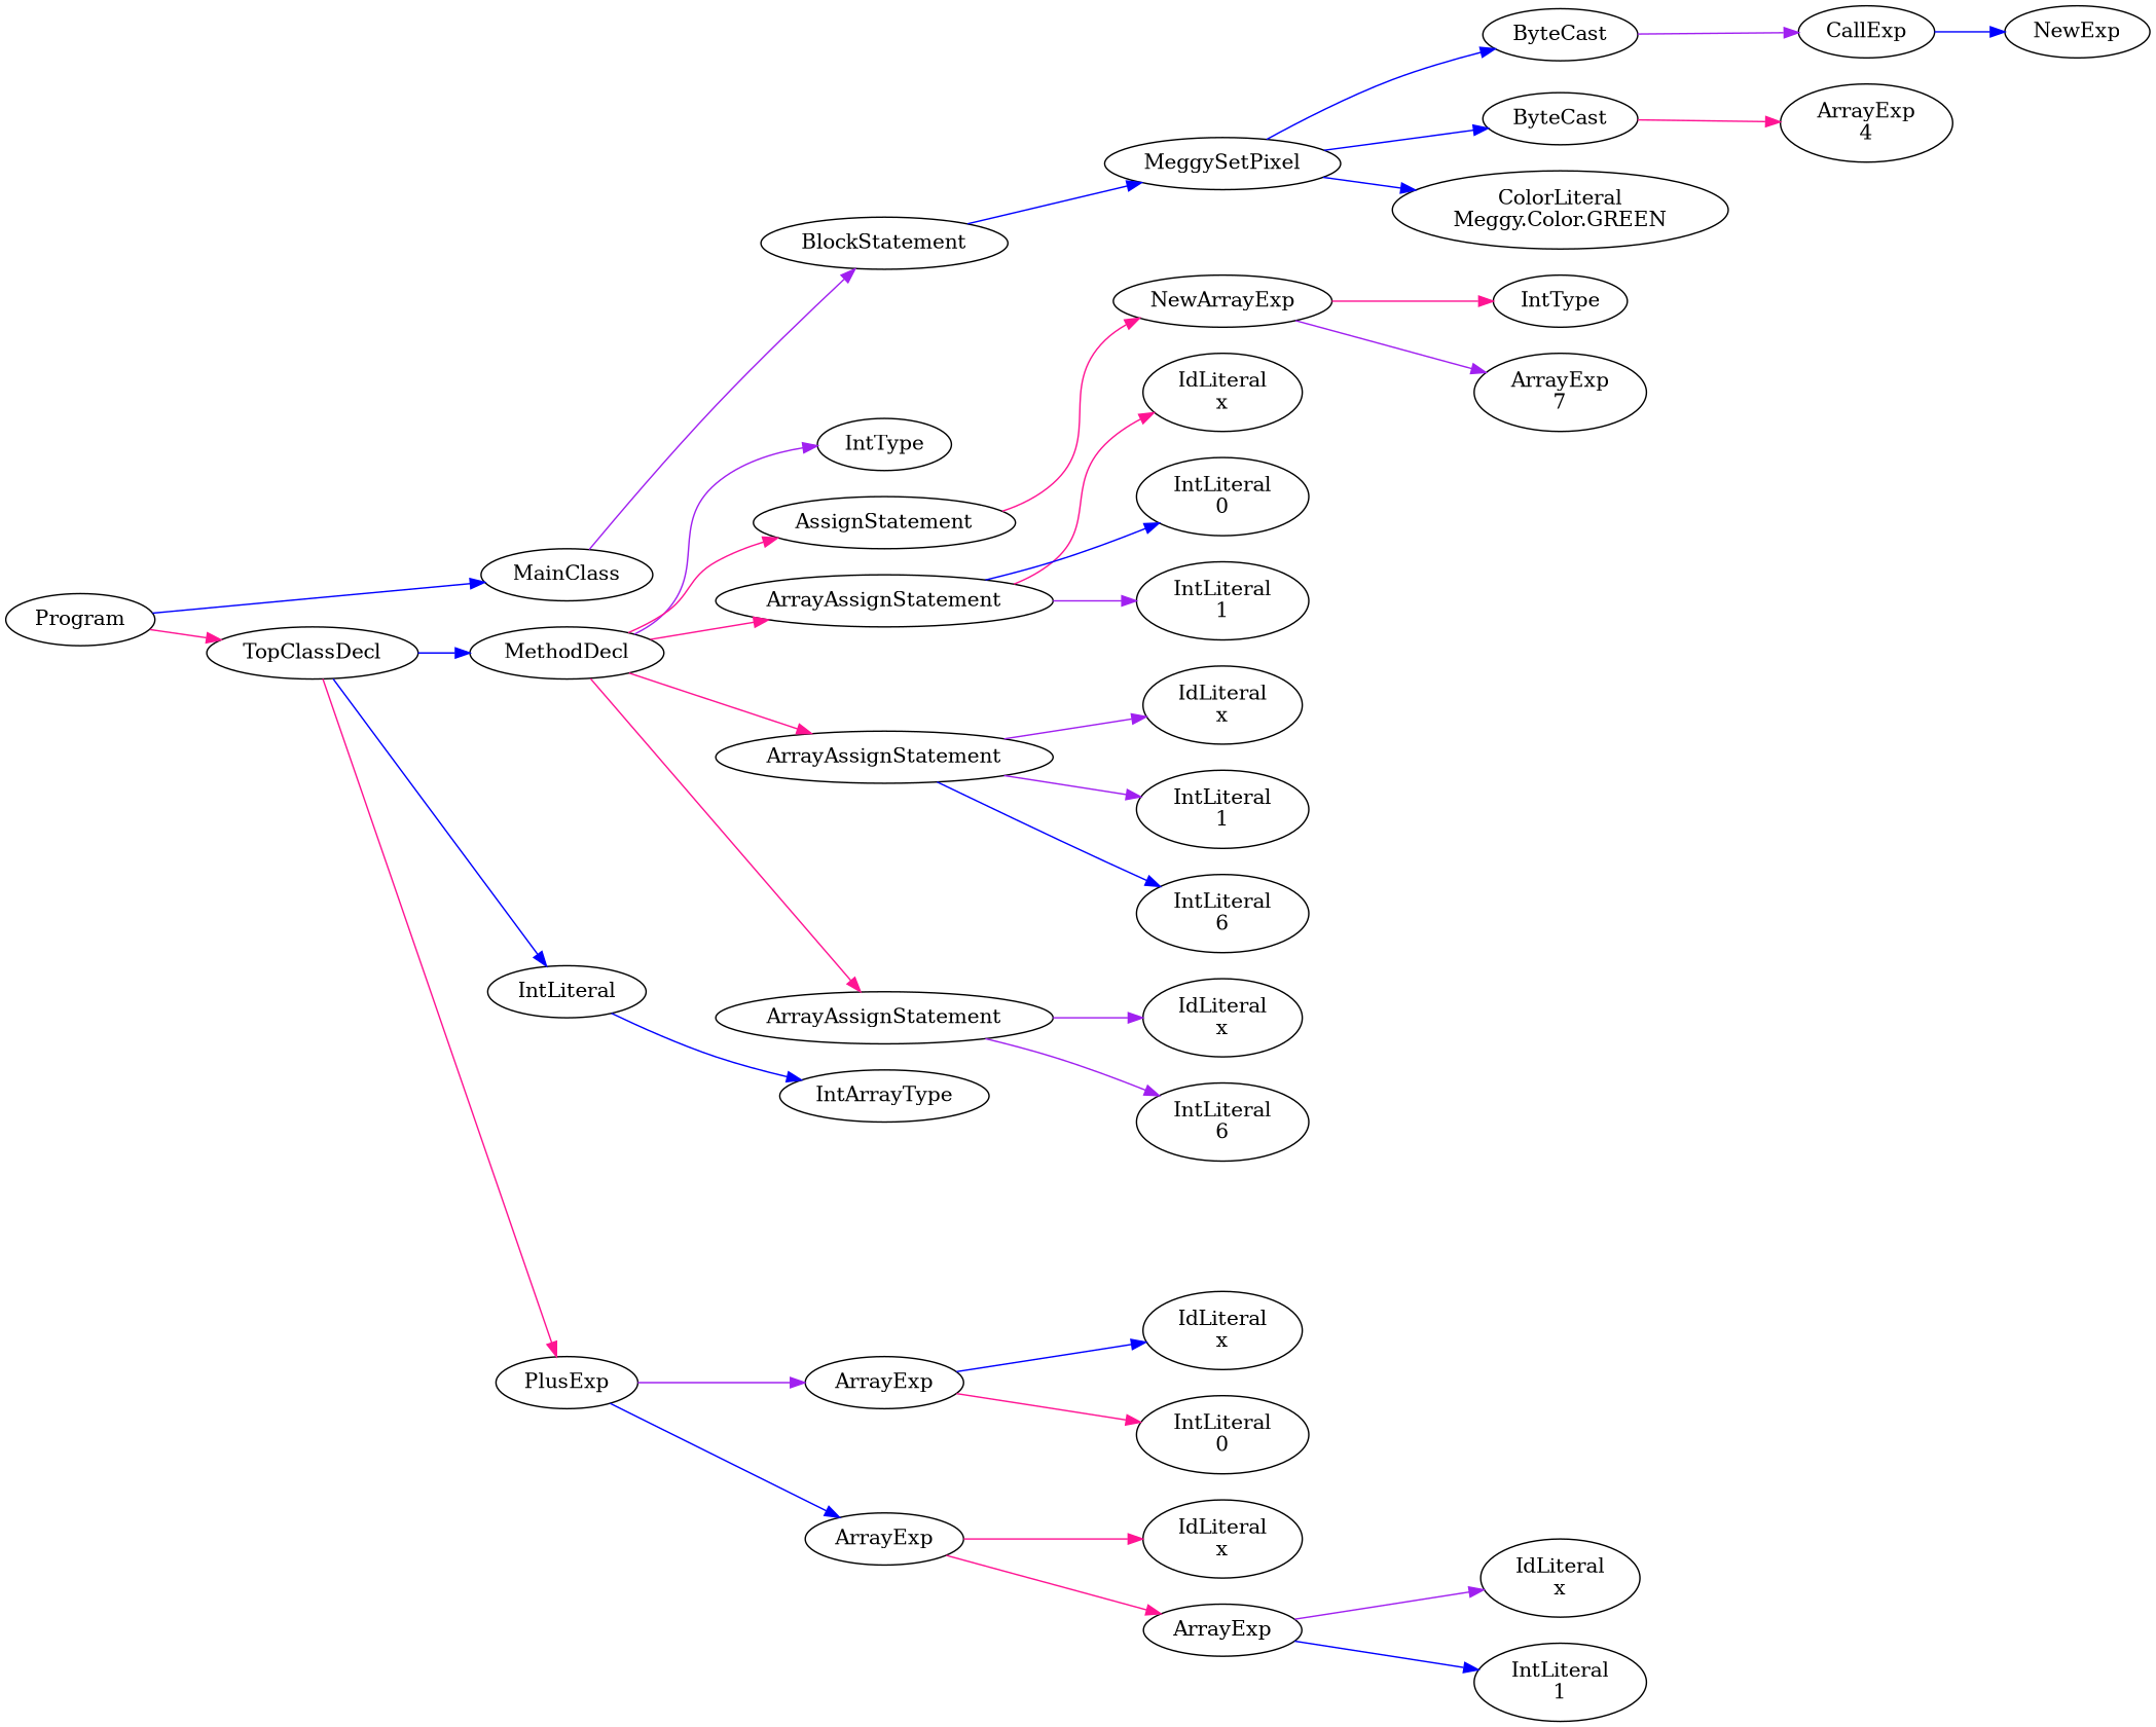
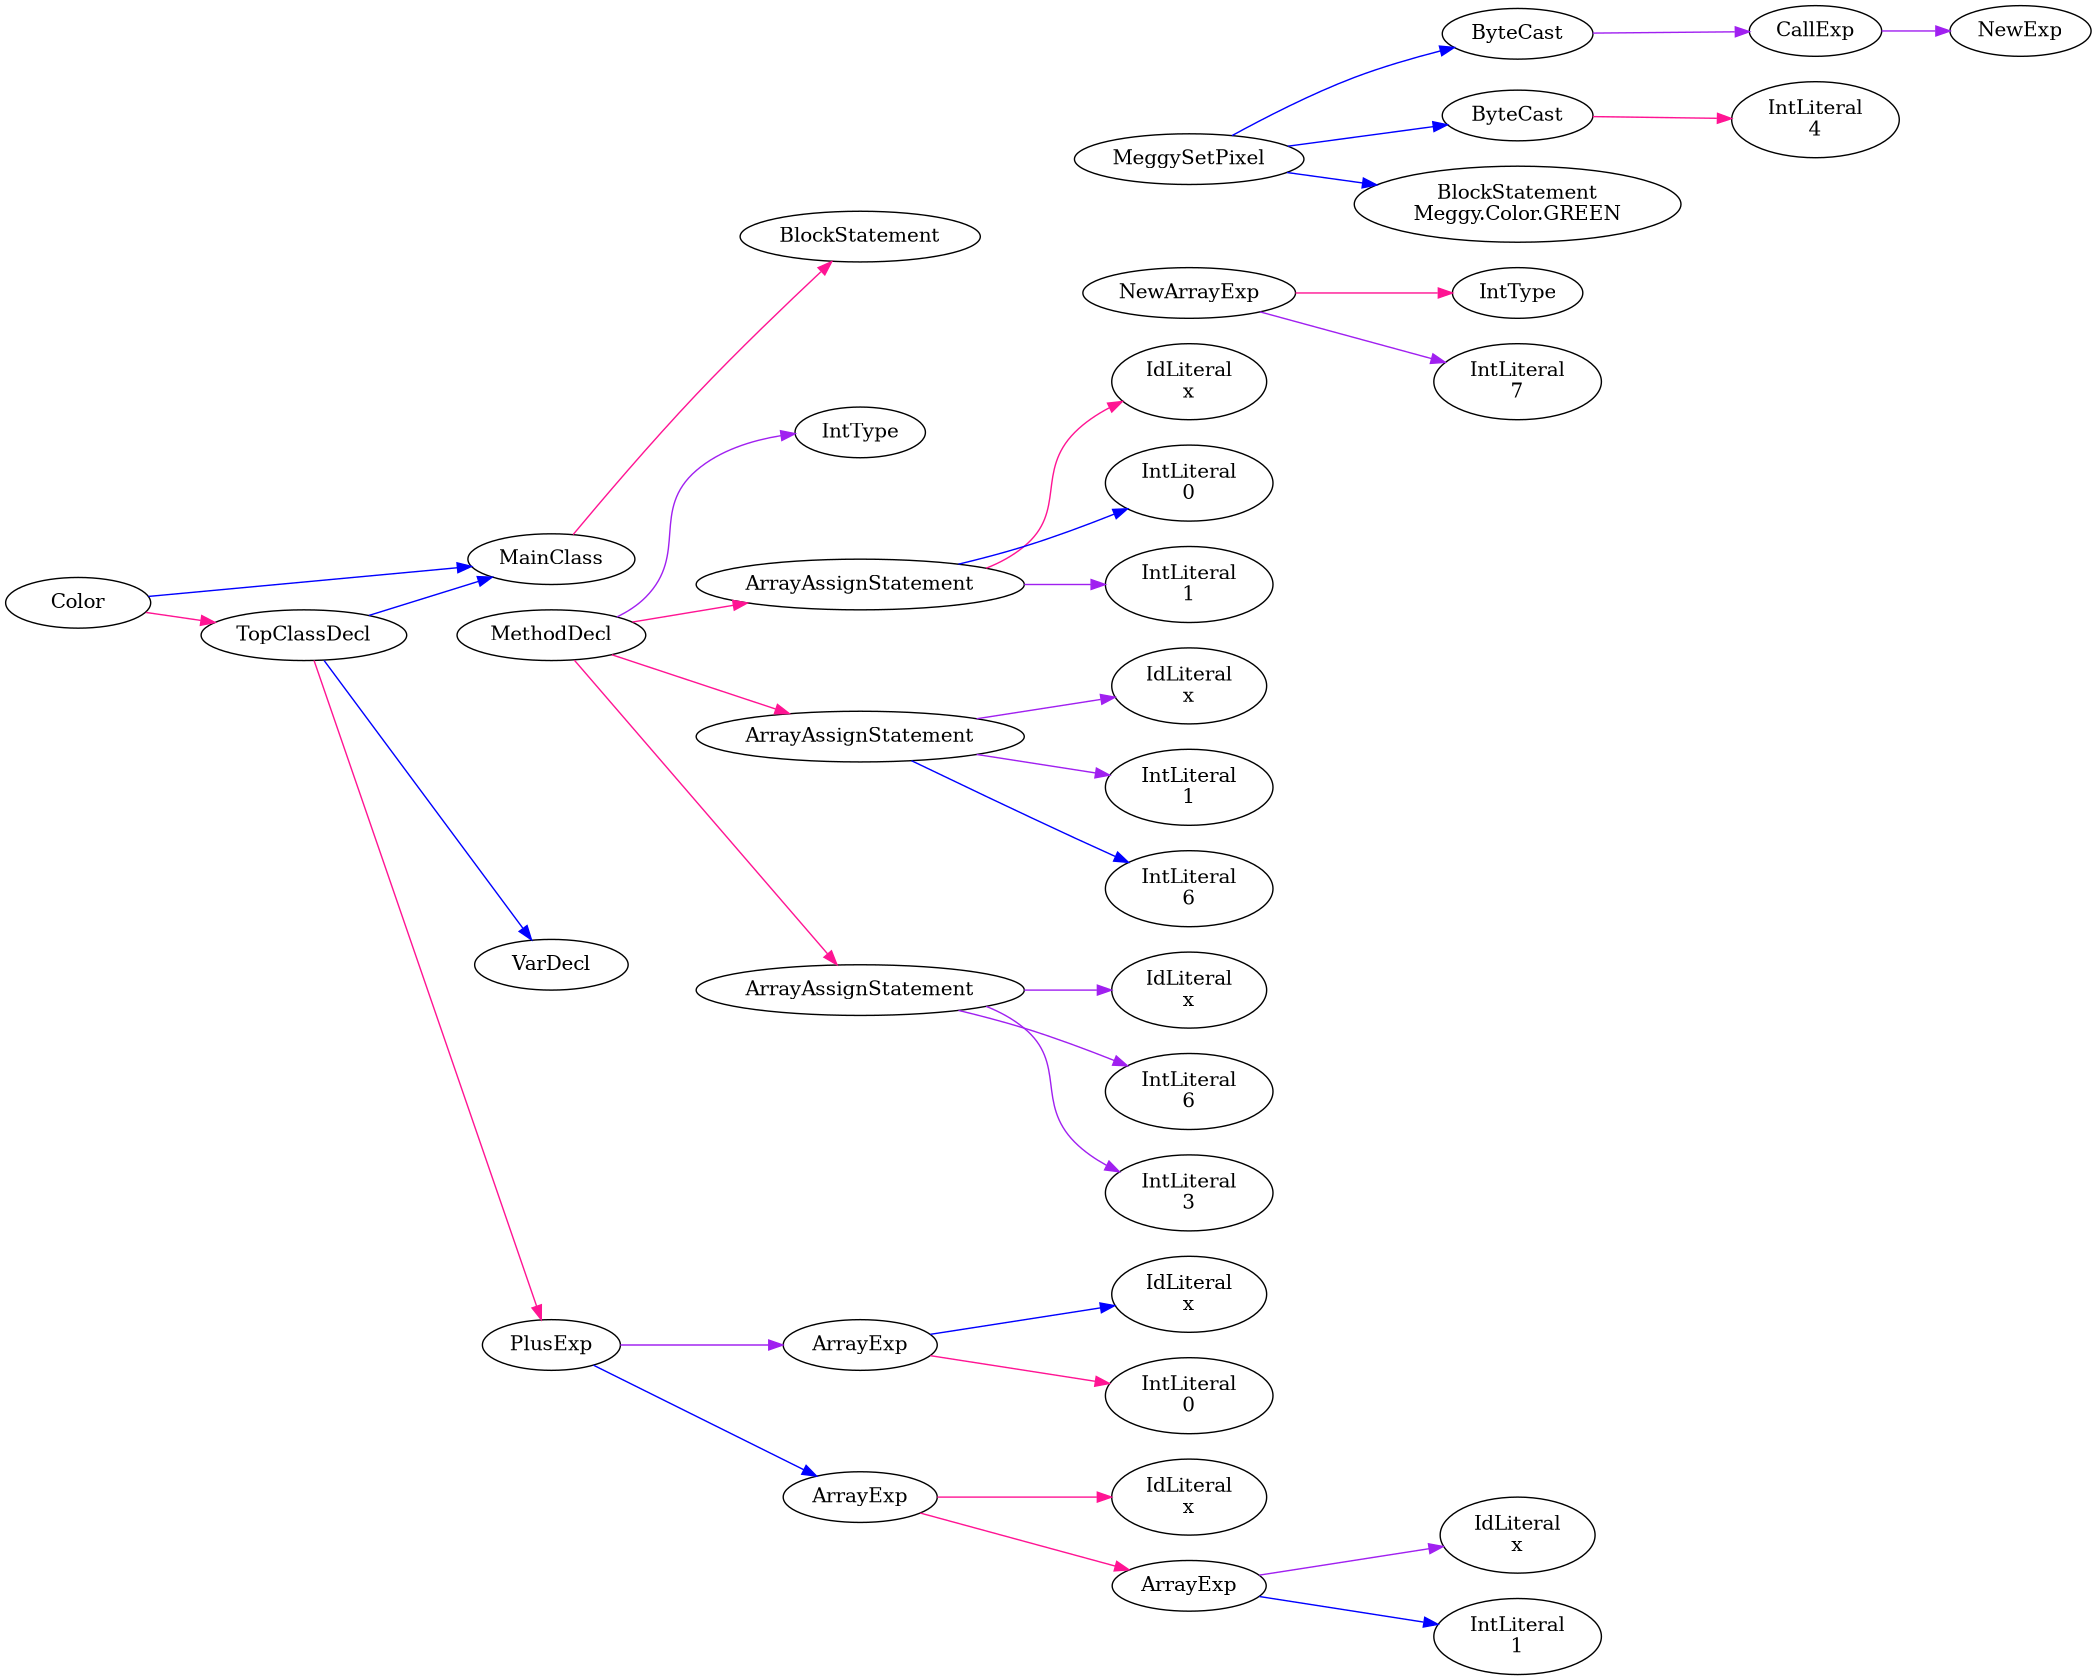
  digraph {
    rankdir=LR
    edge [color=blue]
-   n1 [label=Program]
+   n1 [label=Color]
    n2 [label=MainClass]
    n3 [label=TopClassDecl]
    n4 [label=BlockStatement]
    n5 [label=MethodDecl]
-   n6 [label=IntLiteral]
+   n6 [label=VarDecl]
    n7 [label=PlusExp]
    n8 [label=MeggySetPixel]
    n9 [label=ByteCast]
    n10 [label=ByteCast]
-   n11 [label="ColorLiteral\nMeggy.Color.GREEN"]
+   n11 [label="BlockStatement\nMeggy.Color.GREEN"]
    n12 [label=CallExp]
-   n13 [label="ArrayExp\n4"]
+   n13 [label="IntLiteral\n4"]
    n14 [label=NewExp]
    n15 [label=IntType]
-   n16 [label=AssignStatement]
    n17 [label=ArrayAssignStatement]
    n18 [label=ArrayAssignStatement]
    n19 [label=ArrayAssignStatement]
-   n20 [label=IntArrayType]
    n21 [label=NewArrayExp]
    n22 [label="IdLiteral\nx"]
    n23 [label="IntLiteral\n0"]
    n24 [label="IntLiteral\n1"]
    n25 [label="IdLiteral\nx"]
    n26 [label="IntLiteral\n1"]
    n27 [label="IntLiteral\n6"]
    n28 [label="IdLiteral\nx"]
    n29 [label="IntLiteral\n6"]
+   n30 [label="IntLiteral\n3"]
    n31 [label=ArrayExp]
    n32 [label=ArrayExp]
    n33 [label=IntType]
-   n34 [label="ArrayExp\n7"]
+   n34 [label="IntLiteral\n7"]
    n35 [label="IdLiteral\nx"]
    n36 [label="IntLiteral\n0"]
    n37 [label="IdLiteral\nx"]
    n38 [label=ArrayExp]
    n39 [label="IdLiteral\nx"]
    n40 [label="IntLiteral\n1"]
    n1 -> n2
    n1 -> n3 [color=deeppink]
-   n2 -> n4 [color=purple]
-   n3 -> n5
+   n2 -> n4 [color=deeppink]
+   n3 -> n2
    n3 -> n6
    n3 -> n7 [color=deeppink]
-   n4 -> n8
    n5 -> n15 [color=purple]
-   n5 -> n16 [color=deeppink]
    n5 -> n17 [color=deeppink]
    n5 -> n18 [color=deeppink]
    n5 -> n19 [color=deeppink]
-   n6 -> n20
    n7 -> n31 [color=purple]
    n7 -> n32
    n8 -> n9
    n8 -> n10
    n8 -> n11
    n9 -> n12 [color=purple]
    n10 -> n13 [color=deeppink]
-   n12 -> n14
-   n16 -> n21 [color=deeppink]
+   n12 -> n14 [color=purple]
    n17 -> n22 [color=deeppink]
    n17 -> n23
    n17 -> n24 [color=purple]
    n18 -> n25 [color=purple]
    n18 -> n26 [color=purple]
    n18 -> n27
    n19 -> n28 [color=purple]
    n19 -> n29 [color=purple]
+   n19 -> n30 [color=purple]
    n21 -> n33 [color=deeppink]
    n21 -> n34 [color=purple]
    n31 -> n35
    n31 -> n36 [color=deeppink]
    n32 -> n37 [color=deeppink]
    n32 -> n38 [color=deeppink]
    n38 -> n39 [color=purple]
    n38 -> n40
  }
